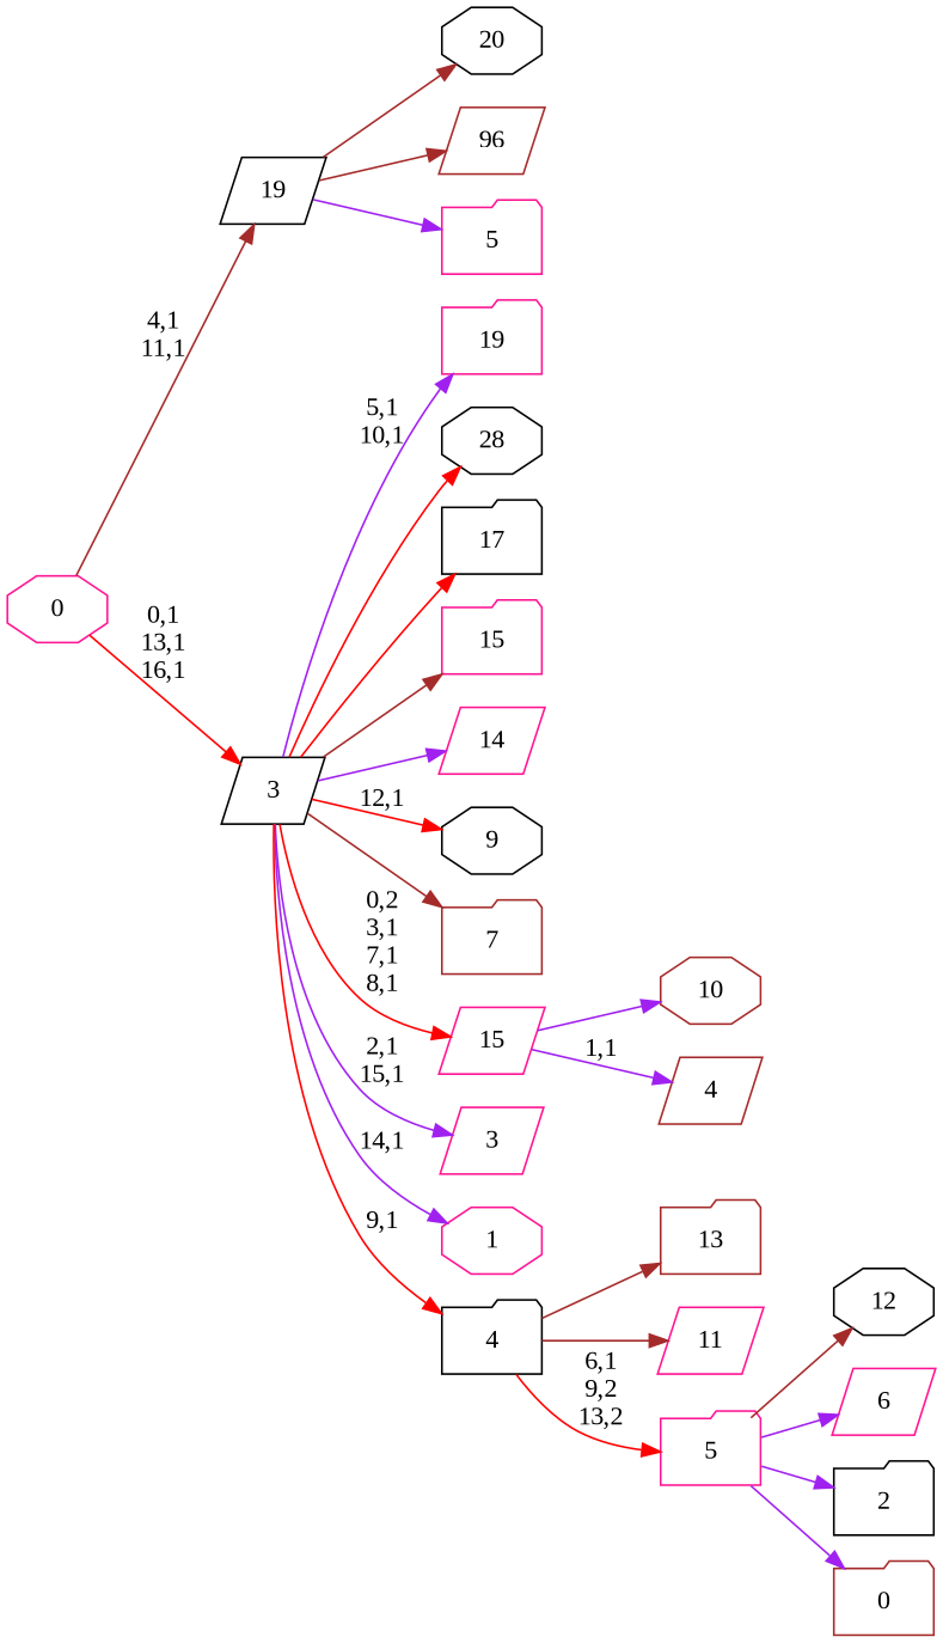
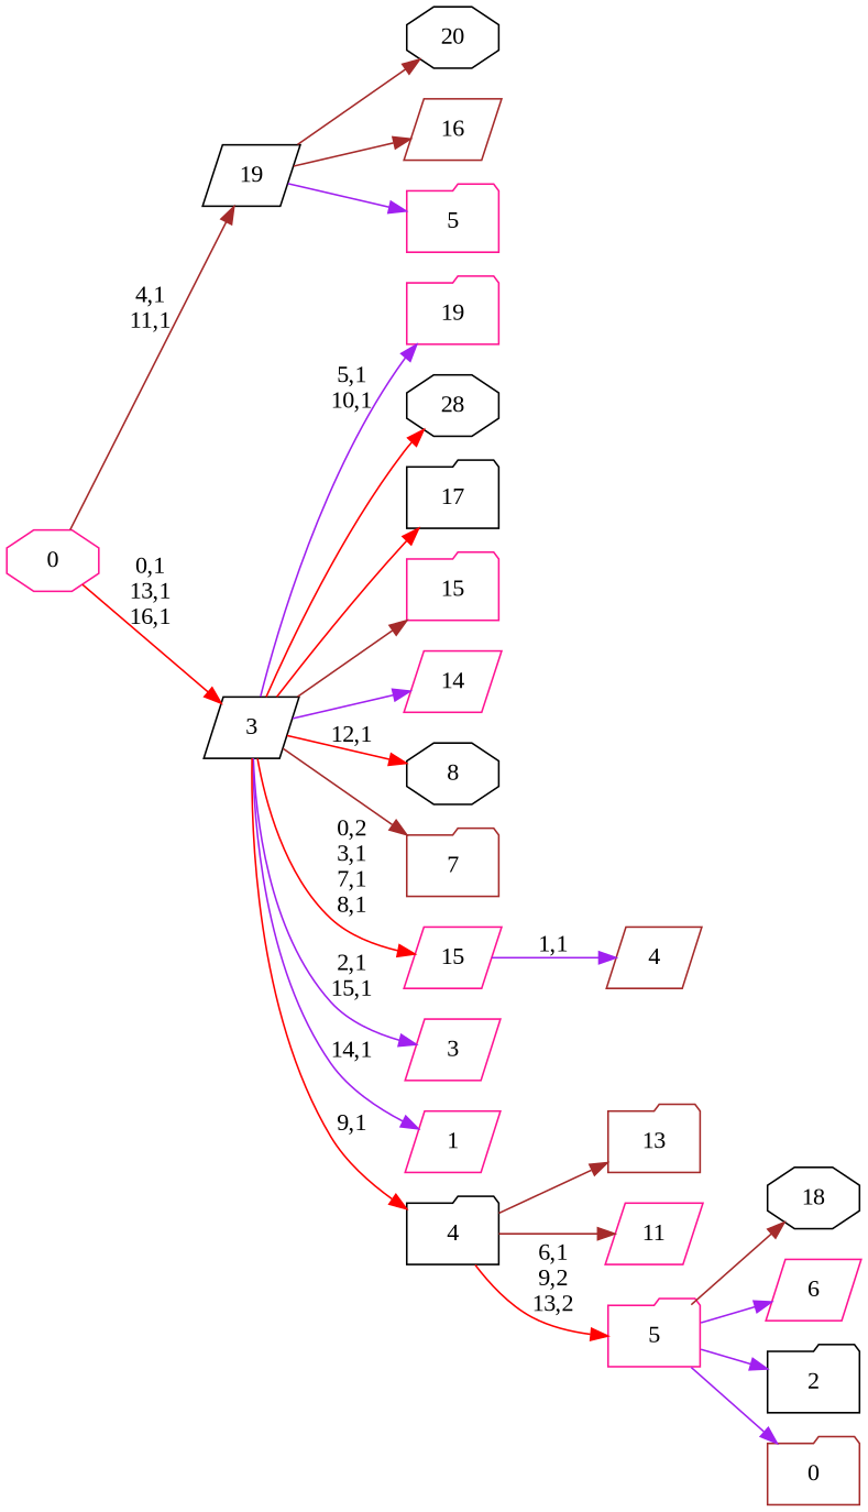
  digraph {
    fontname="Liberation Serif"
    rankdir=LR
    node [color=deeppink fontname="Liberation Serif" shape=folder]
    edge [color=purple fontname="Liberation Serif"]
    n1 [color=black label=20 shape=octagon]
    n2 [label=19]
    n3 [color=black label=28 shape=octagon]
    n4 [color=black label=17]
-   n5 [color=brown label=96 shape=parallelogram]
+   n5 [color=brown label=16 shape=parallelogram]
    n6 [label=15]
    n7 [label=14 shape=parallelogram]
    n8 [color=brown label=13]
-   n9 [color=black label=12 shape=octagon]
+   n9 [color=black label=18 shape=octagon]
    n10 [label=11 shape=parallelogram]
-   n11 [color=brown label=10 shape=octagon]
-   n12 [color=black label=9 shape=octagon]
+   n12 [color=black label=8 shape=octagon]
    n13 [color=brown label=7]
    n14 [label=6 shape=parallelogram]
    n15 [label=5]
    19 [color=black shape=parallelogram]
    n17 [color=brown label=4 shape=parallelogram]
    15 [shape=parallelogram]
    n19 [label=3 shape=parallelogram]
    n20 [color=black label=2]
-   n21 [label=1 shape=octagon]
+   n21 [label=1 shape=parallelogram]
    n22 [color=brown label=0]
    5
    4 [color=black]
    3 [color=black shape=parallelogram]
    0 [shape=octagon]
    19 -> n1 [color=brown]
    19 -> n5 [color=brown]
    19 -> n15
-   15 -> n11
    15 -> n17 [label="1,1"]
    5 -> n9 [color=brown]
    5 -> n14
    5 -> n20
    5 -> n22
    4 -> n8 [color=brown]
    4 -> n10 [color=brown]
    4 -> 5 [color=red label="6,1\n9,2\n13,2"]
    3 -> n2 [label="5,1\n10,1"]
    3 -> n3 [color=red]
    3 -> n4 [color=red]
    3 -> n6 [color=brown]
    3 -> n7
    3 -> n12 [color=red label="12,1"]
    3 -> n13 [color=brown]
    3 -> 15 [color=red label="0,2\n3,1\n7,1\n8,1"]
    3 -> n19 [label="2,1\n15,1"]
    3 -> n21 [label="14,1"]
    3 -> 4 [color=red label="9,1"]
    0 -> 19 [color=brown label="4,1\n11,1"]
    0 -> 3 [color=red label="0,1\n13,1\n16,1"]
  }
